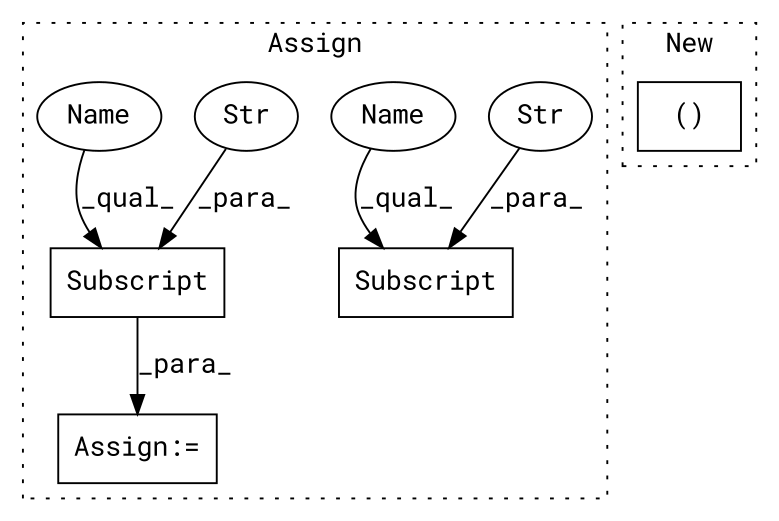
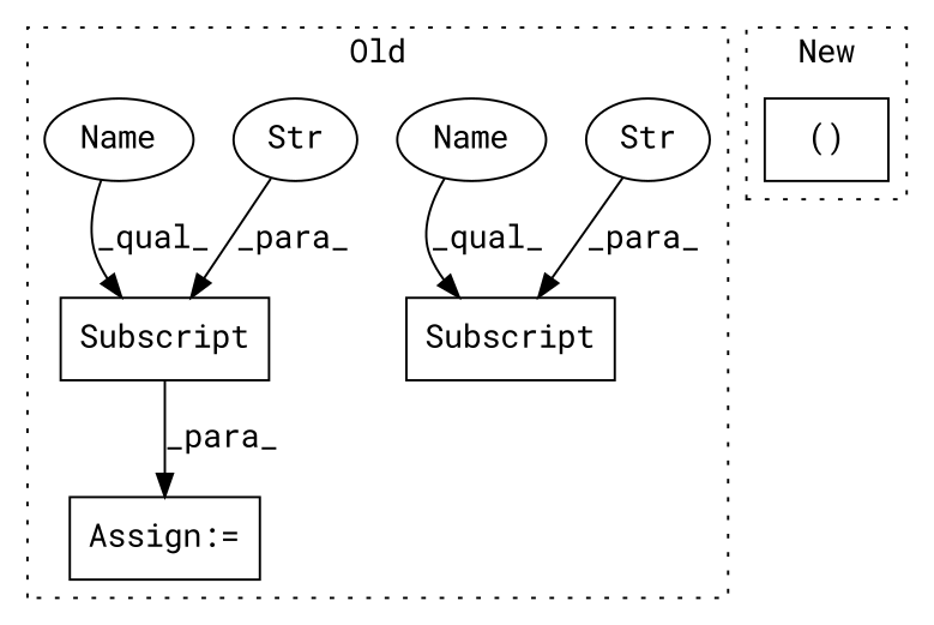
  digraph {
    fontname="Roboto Mono"
    node [a=63 l=14 shape=box fontname="Roboto Mono"]
    edge [arrowhead=normal fontname="Roboto Mono"]
    n1 [l="23,0" label=Subscript s="645,0"]
    n2 [a=66 l=7 label=Str s=660 shape=ellipse]
    n3 [l="27,0" label=Subscript s="592,0"]
    n4 [a=66 l=11 label=Str s=607 shape=ellipse]
    n5 [a=68 l=3 label="Assign:=" s=642]
    n6 [a=87 label=Name s=592 shape=ellipse]
    n7 [a=87 label=Name s=645 shape=ellipse]
    n8 [a=54 l=12 label="()" s=623]
    subgraph cluster_1 {
-     label=Assign
+     label=Old
      style=dotted
      n1
      n2
      n3
      n4
      n5
      n6
      n7
    }
    subgraph cluster_2 {
      label=New
      style=dotted
      n8
    }
    n1 -> n5 [label=_para_]
    n2 -> n1 [label=_para_]
    n4 -> n3 [label=_para_]
    n6 -> n3 [label=_qual_]
    n7 -> n1 [label=_qual_]
  }
